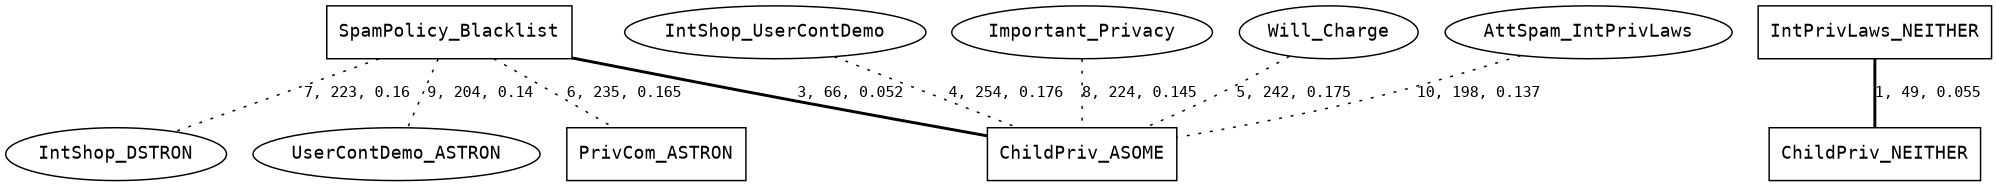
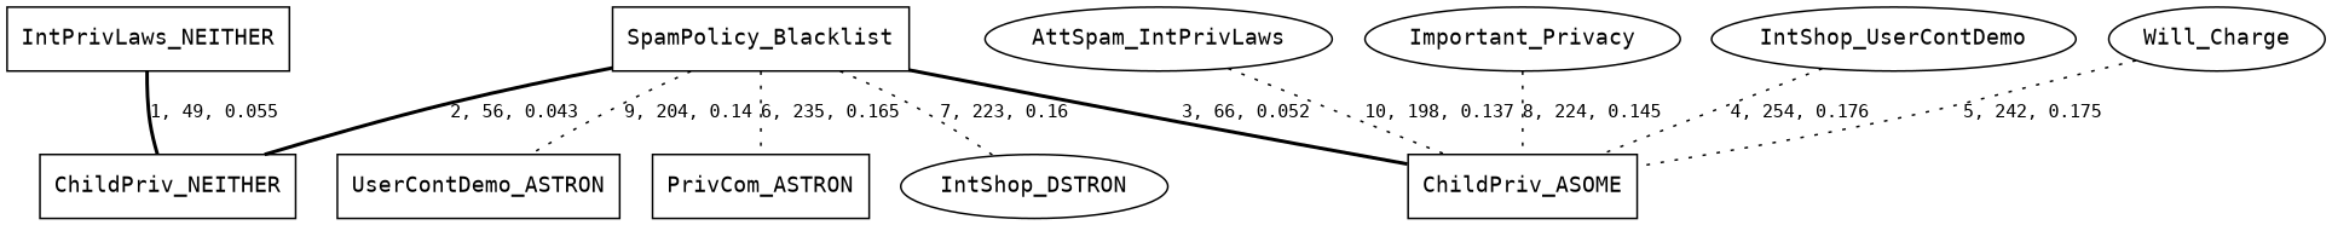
  graph {
    fontname="DejaVu Sans Mono"
    node [fontname="DejaVu Sans Mono" fontsize=12]
    edge [fontname="DejaVu Sans Mono" fontsize=10 style=dotted]
    n1 [label=IntShop_DSTRON]
    n2 [label=ChildPriv_NEITHER shape=box]
    n3 [label=IntShop_UserContDemo]
    n4 [label=ChildPriv_ASOME shape=box]
-   n5 [label=UserContDemo_ASTRON]
+   n5 [label=UserContDemo_ASTRON shape=box]
    n6 [label=Important_Privacy]
    n7 [label=SpamPolicy_Blacklist shape=box]
    n8 [label=PrivCom_ASTRON shape=box]
    n9 [label=Will_Charge]
    n10 [label=IntPrivLaws_NEITHER shape=box]
    n11 [label=AttSpam_IntPrivLaws]
    n3 -- n4 [label="4, 254, 0.176"]
    n6 -- n4 [label="8, 224, 0.145"]
    n7 -- n1 [label="7, 223, 0.16"]
+   n7 -- n2 [label="2, 56, 0.043" style=bold]
    n7 -- n4 [label="3, 66, 0.052" style=bold]
    n7 -- n5 [label="9, 204, 0.14"]
    n7 -- n8 [label="6, 235, 0.165"]
    n9 -- n4 [label="5, 242, 0.175"]
    n10 -- n2 [label="1, 49, 0.055" style=bold]
    n11 -- n4 [label="10, 198, 0.137"]
  }
